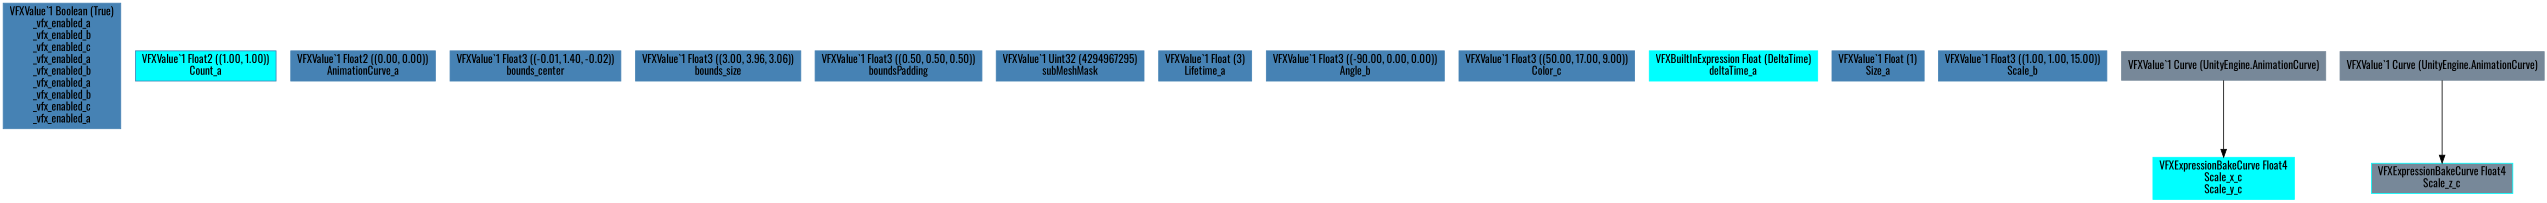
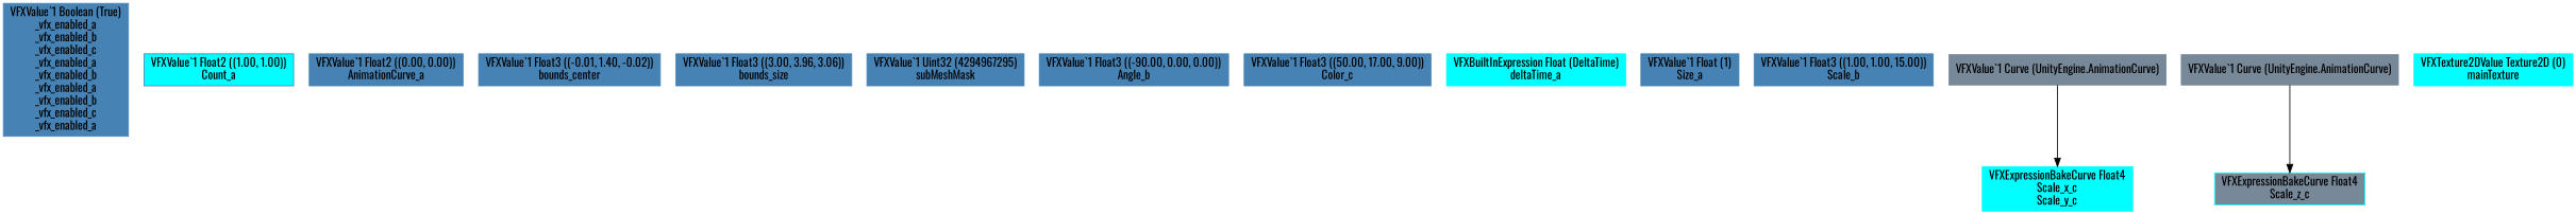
  digraph {
    fontname=Oswald
    node [color=steelblue fontname=Oswald shape=box style=filled]
    edge [fontname=Oswald]
    n1 [label="VFXValue`1 Boolean (True)\n_vfx_enabled_a\n_vfx_enabled_b\n_vfx_enabled_c\n_vfx_enabled_a\n_vfx_enabled_b\n_vfx_enabled_a\n_vfx_enabled_b\n_vfx_enabled_c\n_vfx_enabled_a"]
    n2 [fillcolor=cyan label="VFXValue`1 Float2 ((1.00, 1.00))\nCount_a"]
    n3 [label="VFXValue`1 Float2 ((0.00, 0.00))\nAnimationCurve_a"]
    n4 [label="VFXValue`1 Float3 ((-0.01, 1.40, -0.02))\nbounds_center"]
    n5 [label="VFXValue`1 Float3 ((3.00, 3.96, 3.06))\nbounds_size"]
-   n6 [label="VFXValue`1 Float3 ((0.50, 0.50, 0.50))\nboundsPadding"]
    n7 [label="VFXValue`1 Uint32 (4294967295)\nsubMeshMask"]
-   n8 [label="VFXValue`1 Float (3)\nLifetime_a"]
    n9 [label="VFXValue`1 Float3 ((-90.00, 0.00, 0.00))\nAngle_b"]
    n10 [label="VFXValue`1 Float3 ((50.00, 17.00, 9.00))\nColor_c"]
    n11 [color=cyan label="VFXBuiltInExpression Float (DeltaTime)\ndeltaTime_a"]
    n12 [label="VFXValue`1 Float (1)\nSize_a"]
    n13 [label="VFXValue`1 Float3 ((1.00, 1.00, 15.00))\nScale_b"]
    n14 [color=cyan label="VFXExpressionBakeCurve Float4\nScale_x_c\nScale_y_c"]
    n15 [color=lightslategray label="VFXValue`1 Curve (UnityEngine.AnimationCurve)"]
    n16 [color=cyan fillcolor=lightslategray label="VFXExpressionBakeCurve Float4\nScale_z_c"]
    n17 [color=lightslategray label="VFXValue`1 Curve (UnityEngine.AnimationCurve)"]
+   n18 [color=cyan label="VFXTexture2DValue Texture2D (0)\nmainTexture"]
    n15 -> n14
    n17 -> n16
  }
